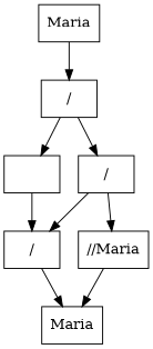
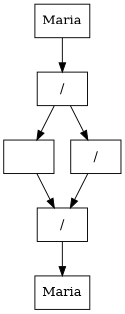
  digraph {
    node [shape=record]
    n1 [label=" "]
    n2 [label="/ "]
    n3 [label="Maria "]
    n4 [label="/ "]
    n5 [label="/ "]
-   n6 [label="//Maria "]
    n7 [label="Maria "]
    n1 -> n2
    n2 -> n3
    n4 -> n1
    n4 -> n5
    n5 -> n2
-   n5 -> n6
-   n6 -> n3
    n7 -> n4
  }
